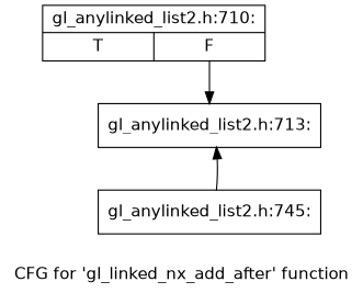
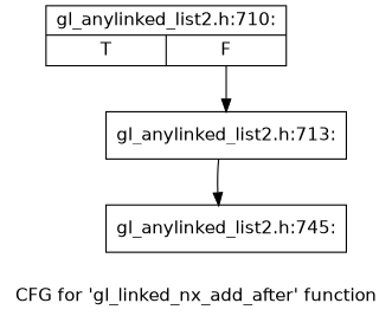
  digraph {
    fontname="DejaVu Sans"
    label="CFG for 'gl_linked_nx_add_after' function"
    node [fontname="DejaVu Sans" shape=record]
    edge [fontname="DejaVu Sans"]
    n1 [label="{gl_anylinked_list2.h:710:|{<s0>T|<s1>F}}"]
    n2 [label="{gl_anylinked_list2.h:713:}"]
    n3 [label="{gl_anylinked_list2.h:745:}"]
    n1 -> n2 [tailport=s1]
-   n3 -> n2
+   n2 -> n3
  }
